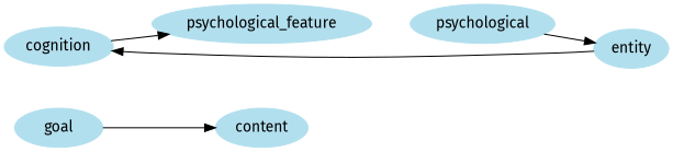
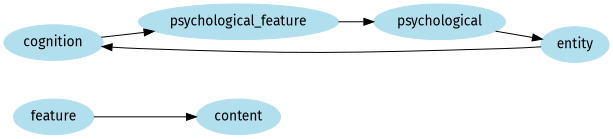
  digraph {
    fontname="Fira Sans"
    rankdir=LR
    node [color=lightblue2 fontname="Fira Sans" style=filled]
    edge [fontname="Fira Sans"]
-   goal
+   goal [label=feature]
    content
    cognition
    psychological_feature
    n5 [label=psychological]
    entity
    goal -> content
    cognition -> psychological_feature
+   psychological_feature -> n5
    n5 -> entity
    entity -> cognition
  }
